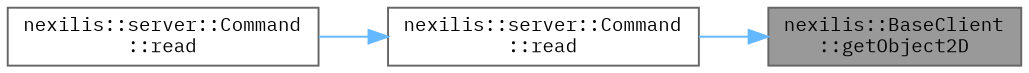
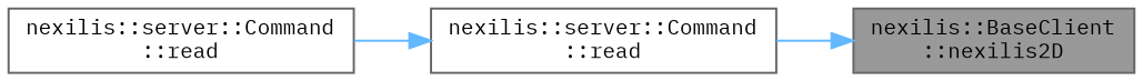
  digraph {
    rankdir=RL
    fontname="IBM Plex Mono"
    node [color=grey40 fillcolor=white fontname="IBM Plex Mono" fontsize=10 shape=box style=filled]
    edge [color=steelblue1 dir=back fontname="IBM Plex Mono" fontsize=10 labelfontname=Helvetica labelfontsize=10 style=solid]
-   n1 [color=gray40 fillcolor=grey60 fontcolor=black height=0.2 label="nexilis::BaseClient\l::getObject2D" width=0.4]
+   n1 [color=gray40 fillcolor=grey60 fontcolor=black height=0.2 label="nexilis::BaseClient\l::nexilis2D" width=0.4]
    n2 [height=0.2 label="nexilis::server::Command\l::read" width=0.4]
    n3 [height=0.2 label="nexilis::server::Command\l::read" width=0.4]
    n1 -> n2
    n2 -> n3
  }
